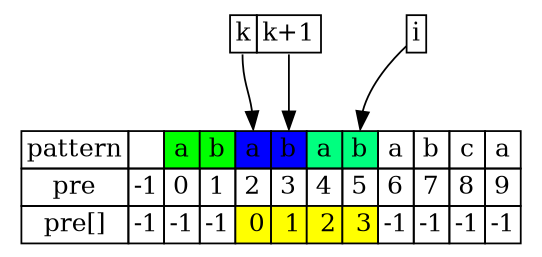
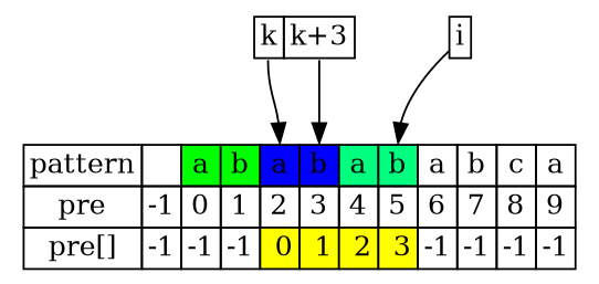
  digraph {
    fontname="DejaVu Serif"
    node [fontname="DejaVu Serif" shape=plaintext]
    edge [fontname="DejaVu Serif" tailport=f0]
    n1 [height=.1 label=<     <TABLE BORDER="0" CELLBORDER="1" CELLSPACING="0">     <TR>     <TD PORT="f0">pattern</TD>     <TD PORT="f1"> </TD>     <TD PORT="f2" bgcolor="green">a</TD>     <TD PORT="f3" bgcolor="green">b</TD>     <TD PORT="f4" bgcolor="blue">a</TD>       <TD PORT="f5" bgcolor="blue">b</TD>     <TD PORT="f6" bgcolor="SpringGreen">a</TD>     <TD PORT="f7" bgcolor="SpringGreen">b</TD>     <TD PORT="f8">a</TD>     <TD PORT="f9">b</TD>     <TD PORT="f10">c</TD>     <TD PORT="f11">a</TD>     </TR>     <TR>     <TD PORT="f20">pre</TD>     <TD PORT="f21">-1</TD>     <TD PORT="f22">0</TD>     <TD PORT="f23">1</TD>     <TD PORT="f24">2</TD>       <TD PORT="f25">3</TD>     <TD PORT="f26">4</TD>     <TD PORT="f27">5</TD>     <TD PORT="f28">6</TD>     <TD PORT="f29">7</TD>     <TD PORT="f30">8</TD>     <TD PORT="f31">9</TD>     </TR>     <TR>     <TD PORT="f40">pre[]</TD>     <TD PORT="f41">-1</TD>     <TD PORT="f42">-1</TD>     <TD PORT="f43">-1</TD>     <TD PORT="f44" bgcolor="yellow"> 0</TD>       <TD PORT="f45" bgcolor="yellow"> 1</TD>     <TD PORT="f46" bgcolor="yellow"> 2</TD>     <TD PORT="f47" bgcolor="yellow"> 3</TD>     <TD PORT="f48">-1</TD>     <TD PORT="f49">-1</TD>     <TD PORT="f50">-1</TD>     <TD PORT="f51">-1</TD>     </TR>                 </TABLE>>]
-   n2 [height=.1 label=<     <TABLE BORDER="0" CELLBORDER="1" CELLSPACING="0">     <TR>     <TD PORT="f0">k</TD>     <TD PORT="f1">k+1</TD>         </TR>     </TABLE>>]
+   n2 [height=.1 label=<     <TABLE BORDER="0" CELLBORDER="1" CELLSPACING="0">     <TR>     <TD PORT="f0">k</TD>     <TD PORT="f1">k+3</TD>         </TR>     </TABLE>>]
    n3 [height=.1 label=<     <TABLE BORDER="0" CELLBORDER="1" CELLSPACING="0">     <TR>     <TD PORT="f0">i</TD>     </TR>     </TABLE>>]
    n2 -> n1 [headport=f4]
    n2 -> n1 [headport=f5 tailport=f1]
    n3 -> n1 [headport=f7]
  }
